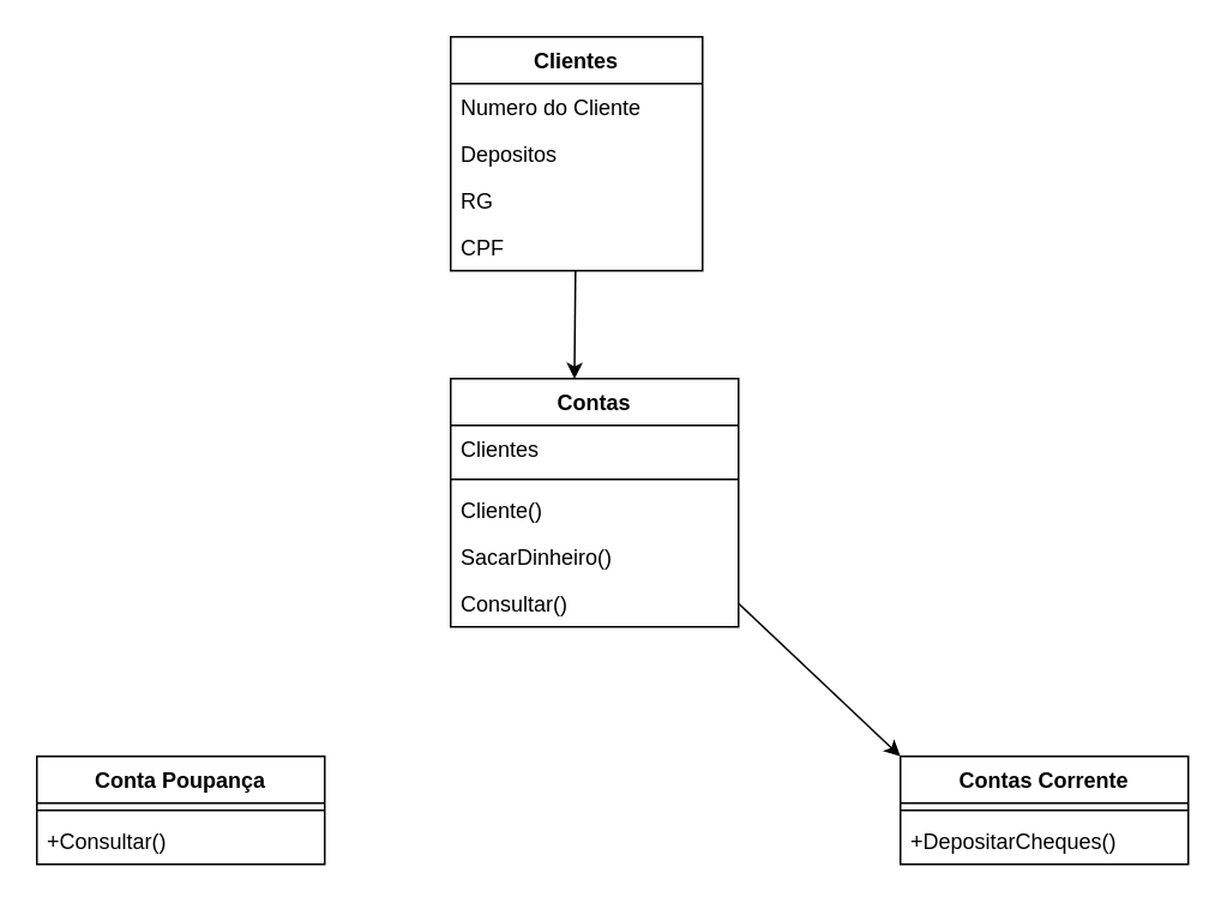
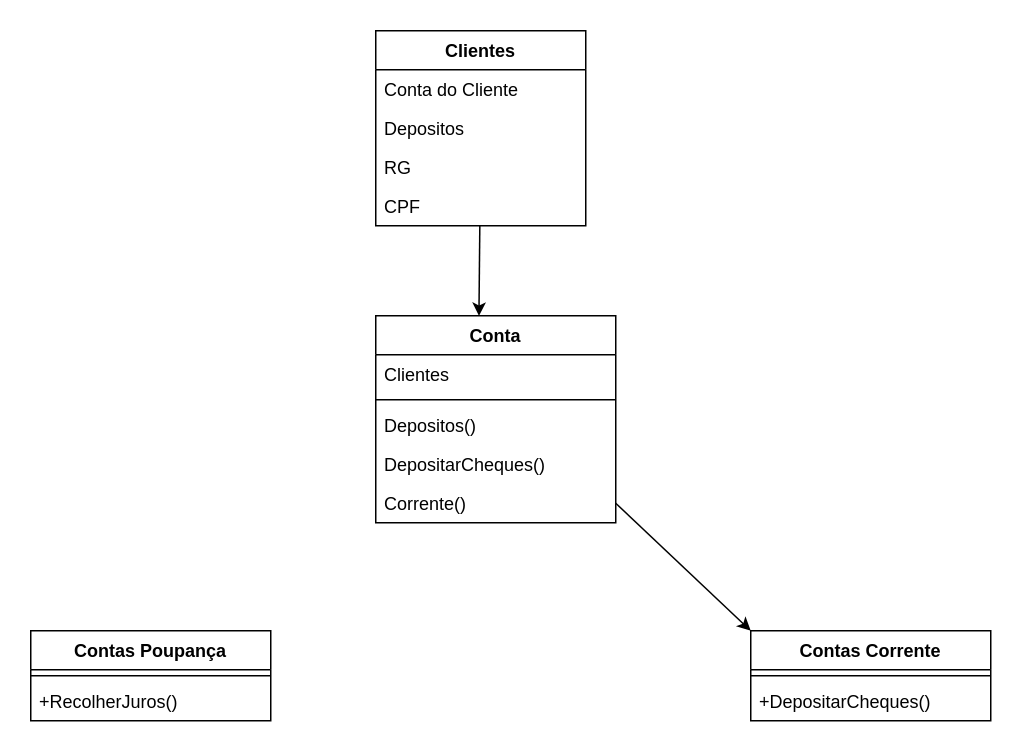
  <mxCell id="0" />
  <mxCell id="1" parent="0" />
- <mxCell id="2" value="Contas" style="swimlane;fontStyle=1;align=center;verticalAlign=top;childLayout=stackLayout;horizontal=1;startSize=26;horizontalStack=0;resizeParent=1;resizeParentMax=0;resizeLast=0;collapsible=1;marginBottom=0;" parent="1" vertex="1"><mxGeometry x="250" y="210" width="160" height="138" as="geometry" /></mxCell>
+ <mxCell id="2" value="Conta" style="swimlane;fontStyle=1;align=center;verticalAlign=top;childLayout=stackLayout;horizontal=1;startSize=26;horizontalStack=0;resizeParent=1;resizeParentMax=0;resizeLast=0;collapsible=1;marginBottom=0;" parent="1" vertex="1"><mxGeometry x="250" y="210" width="160" height="138" as="geometry" /></mxCell>
  <mxCell id="3" value="Clientes" style="text;strokeColor=none;fillColor=none;align=left;verticalAlign=top;spacingLeft=4;spacingRight=4;overflow=hidden;rotatable=0;points=[[0,0.5],[1,0.5]];portConstraint=eastwest;" parent="2" vertex="1"><mxGeometry y="26" width="160" height="26" as="geometry" /></mxCell>
  <mxCell id="4" value="" style="line;strokeWidth=1;fillColor=none;align=left;verticalAlign=middle;spacingTop=-1;spacingLeft=3;spacingRight=3;rotatable=0;labelPosition=right;points=[];portConstraint=eastwest;" parent="2" vertex="1"><mxGeometry y="52" width="160" height="8" as="geometry" /></mxCell>
- <mxCell id="5" value="Cliente()" style="text;strokeColor=none;fillColor=none;align=left;verticalAlign=top;spacingLeft=4;spacingRight=4;overflow=hidden;rotatable=0;points=[[0,0.5],[1,0.5]];portConstraint=eastwest;" parent="2" vertex="1"><mxGeometry y="60" width="160" height="26" as="geometry" /></mxCell>
- <mxCell id="6" value="SacarDinheiro()" style="text;strokeColor=none;fillColor=none;align=left;verticalAlign=top;spacingLeft=4;spacingRight=4;overflow=hidden;rotatable=0;points=[[0,0.5],[1,0.5]];portConstraint=eastwest;" parent="2" vertex="1"><mxGeometry y="86" width="160" height="26" as="geometry" /></mxCell>
- <mxCell id="7" value="Consultar()" style="text;strokeColor=none;fillColor=none;align=left;verticalAlign=top;spacingLeft=4;spacingRight=4;overflow=hidden;rotatable=0;points=[[0,0.5],[1,0.5]];portConstraint=eastwest;" parent="2" vertex="1"><mxGeometry y="112" width="160" height="26" as="geometry" /></mxCell>
+ <mxCell id="5" value="Depositos()" style="text;strokeColor=none;fillColor=none;align=left;verticalAlign=top;spacingLeft=4;spacingRight=4;overflow=hidden;rotatable=0;points=[[0,0.5],[1,0.5]];portConstraint=eastwest;" parent="2" vertex="1"><mxGeometry y="60" width="160" height="26" as="geometry" /></mxCell>
+ <mxCell id="6" value="DepositarCheques()" style="text;strokeColor=none;fillColor=none;align=left;verticalAlign=top;spacingLeft=4;spacingRight=4;overflow=hidden;rotatable=0;points=[[0,0.5],[1,0.5]];portConstraint=eastwest;" parent="2" vertex="1"><mxGeometry y="86" width="160" height="26" as="geometry" /></mxCell>
+ <mxCell id="7" value="Corrente()" style="text;strokeColor=none;fillColor=none;align=left;verticalAlign=top;spacingLeft=4;spacingRight=4;overflow=hidden;rotatable=0;points=[[0,0.5],[1,0.5]];portConstraint=eastwest;" parent="2" vertex="1"><mxGeometry y="112" width="160" height="26" as="geometry" /></mxCell>
  <mxCell id="8" value="" style="edgeStyle=none;rounded=0;orthogonalLoop=1;jettySize=auto;html=1;entryX=0.43;entryY=0.001;entryDx=0;entryDy=0;entryPerimeter=0;" parent="1" source="9" target="2" edge="1"><mxGeometry relative="1" as="geometry"><mxPoint x="325" y="180" as="targetPoint" /></mxGeometry></mxCell>
  <mxCell id="9" value="Clientes" style="swimlane;fontStyle=1;childLayout=stackLayout;horizontal=1;startSize=26;fillColor=none;horizontalStack=0;resizeParent=1;resizeParentMax=0;resizeLast=0;collapsible=1;marginBottom=0;" parent="1" vertex="1"><mxGeometry x="250" y="20" width="140" height="130" as="geometry" /></mxCell>
- <mxCell id="10" value="Numero do Cliente    " style="text;strokeColor=none;fillColor=none;align=left;verticalAlign=top;spacingLeft=4;spacingRight=4;overflow=hidden;rotatable=0;points=[[0,0.5],[1,0.5]];portConstraint=eastwest;" parent="9" vertex="1"><mxGeometry y="26" width="140" height="26" as="geometry" /></mxCell>
+ <mxCell id="10" value="Conta do Cliente    " style="text;strokeColor=none;fillColor=none;align=left;verticalAlign=top;spacingLeft=4;spacingRight=4;overflow=hidden;rotatable=0;points=[[0,0.5],[1,0.5]];portConstraint=eastwest;" parent="9" vertex="1"><mxGeometry y="26" width="140" height="26" as="geometry" /></mxCell>
  <mxCell id="11" value="Depositos" style="text;strokeColor=none;fillColor=none;align=left;verticalAlign=top;spacingLeft=4;spacingRight=4;overflow=hidden;rotatable=0;points=[[0,0.5],[1,0.5]];portConstraint=eastwest;" parent="9" vertex="1"><mxGeometry y="52" width="140" height="26" as="geometry" /></mxCell>
  <mxCell id="12" value="RG" style="text;strokeColor=none;fillColor=none;align=left;verticalAlign=top;spacingLeft=4;spacingRight=4;overflow=hidden;rotatable=0;points=[[0,0.5],[1,0.5]];portConstraint=eastwest;" parent="9" vertex="1"><mxGeometry y="78" width="140" height="26" as="geometry" /></mxCell>
  <mxCell id="13" value="CPF" style="text;strokeColor=none;fillColor=none;align=left;verticalAlign=top;spacingLeft=4;spacingRight=4;overflow=hidden;rotatable=0;points=[[0,0.5],[1,0.5]];portConstraint=eastwest;" parent="9" vertex="1"><mxGeometry y="104" width="140" height="26" as="geometry" /></mxCell>
- <mxCell id="14" value="Conta Poupança" style="swimlane;fontStyle=1;align=center;verticalAlign=top;childLayout=stackLayout;horizontal=1;startSize=26;horizontalStack=0;resizeParent=1;resizeParentMax=0;resizeLast=0;collapsible=1;marginBottom=0;" parent="1" vertex="1"><mxGeometry x="20" y="420" width="160" height="60" as="geometry" /></mxCell>
+ <mxCell id="14" value="Contas Poupança" style="swimlane;fontStyle=1;align=center;verticalAlign=top;childLayout=stackLayout;horizontal=1;startSize=26;horizontalStack=0;resizeParent=1;resizeParentMax=0;resizeLast=0;collapsible=1;marginBottom=0;" parent="1" vertex="1"><mxGeometry x="20" y="420" width="160" height="60" as="geometry" /></mxCell>
  <mxCell id="15" value="" style="line;strokeWidth=1;fillColor=none;align=left;verticalAlign=middle;spacingTop=-1;spacingLeft=3;spacingRight=3;rotatable=0;labelPosition=right;points=[];portConstraint=eastwest;" parent="14" vertex="1"><mxGeometry y="26" width="160" height="8" as="geometry" /></mxCell>
- <mxCell id="16" value="+Consultar()" style="text;strokeColor=none;fillColor=none;align=left;verticalAlign=top;spacingLeft=4;spacingRight=4;overflow=hidden;rotatable=0;points=[[0,0.5],[1,0.5]];portConstraint=eastwest;" parent="14" vertex="1"><mxGeometry y="34" width="160" height="26" as="geometry" /></mxCell>
+ <mxCell id="16" value="+RecolherJuros()" style="text;strokeColor=none;fillColor=none;align=left;verticalAlign=top;spacingLeft=4;spacingRight=4;overflow=hidden;rotatable=0;points=[[0,0.5],[1,0.5]];portConstraint=eastwest;" parent="14" vertex="1"><mxGeometry y="34" width="160" height="26" as="geometry" /></mxCell>
  <mxCell id="17" value="Contas Corrente" style="swimlane;fontStyle=1;align=center;verticalAlign=top;childLayout=stackLayout;horizontal=1;startSize=26;horizontalStack=0;resizeParent=1;resizeParentMax=0;resizeLast=0;collapsible=1;marginBottom=0;" parent="1" vertex="1"><mxGeometry x="500" y="420" width="160" height="60" as="geometry" /></mxCell>
  <mxCell id="18" value="" style="line;strokeWidth=1;fillColor=none;align=left;verticalAlign=middle;spacingTop=-1;spacingLeft=3;spacingRight=3;rotatable=0;labelPosition=right;points=[];portConstraint=eastwest;" parent="17" vertex="1"><mxGeometry y="26" width="160" height="8" as="geometry" /></mxCell>
  <mxCell id="19" value="+DepositarCheques()" style="text;strokeColor=none;fillColor=none;align=left;verticalAlign=top;spacingLeft=4;spacingRight=4;overflow=hidden;rotatable=0;points=[[0,0.5],[1,0.5]];portConstraint=eastwest;" parent="17" vertex="1"><mxGeometry y="34" width="160" height="26" as="geometry" /></mxCell>
  <mxCell id="20" style="edgeStyle=none;rounded=0;orthogonalLoop=1;jettySize=auto;html=1;exitX=1;exitY=0.5;exitDx=0;exitDy=0;entryX=0;entryY=0;entryDx=0;entryDy=0;" parent="1" source="7" target="17" edge="1"><mxGeometry relative="1" as="geometry" /></mxCell>
